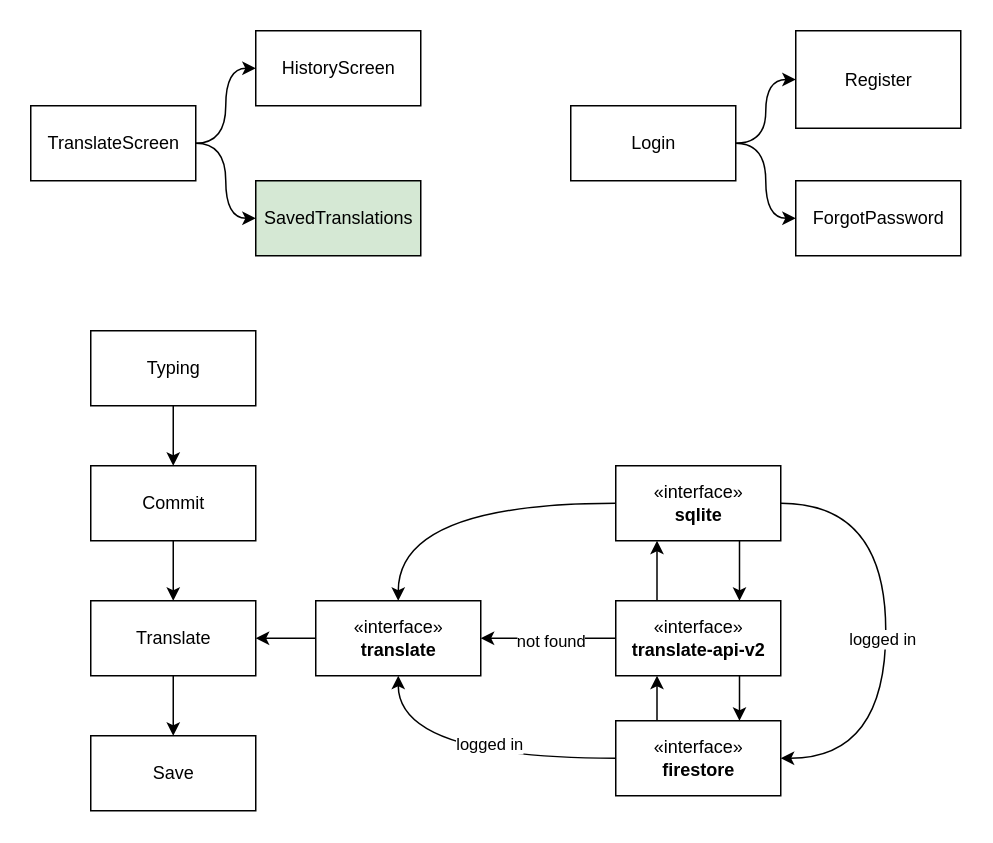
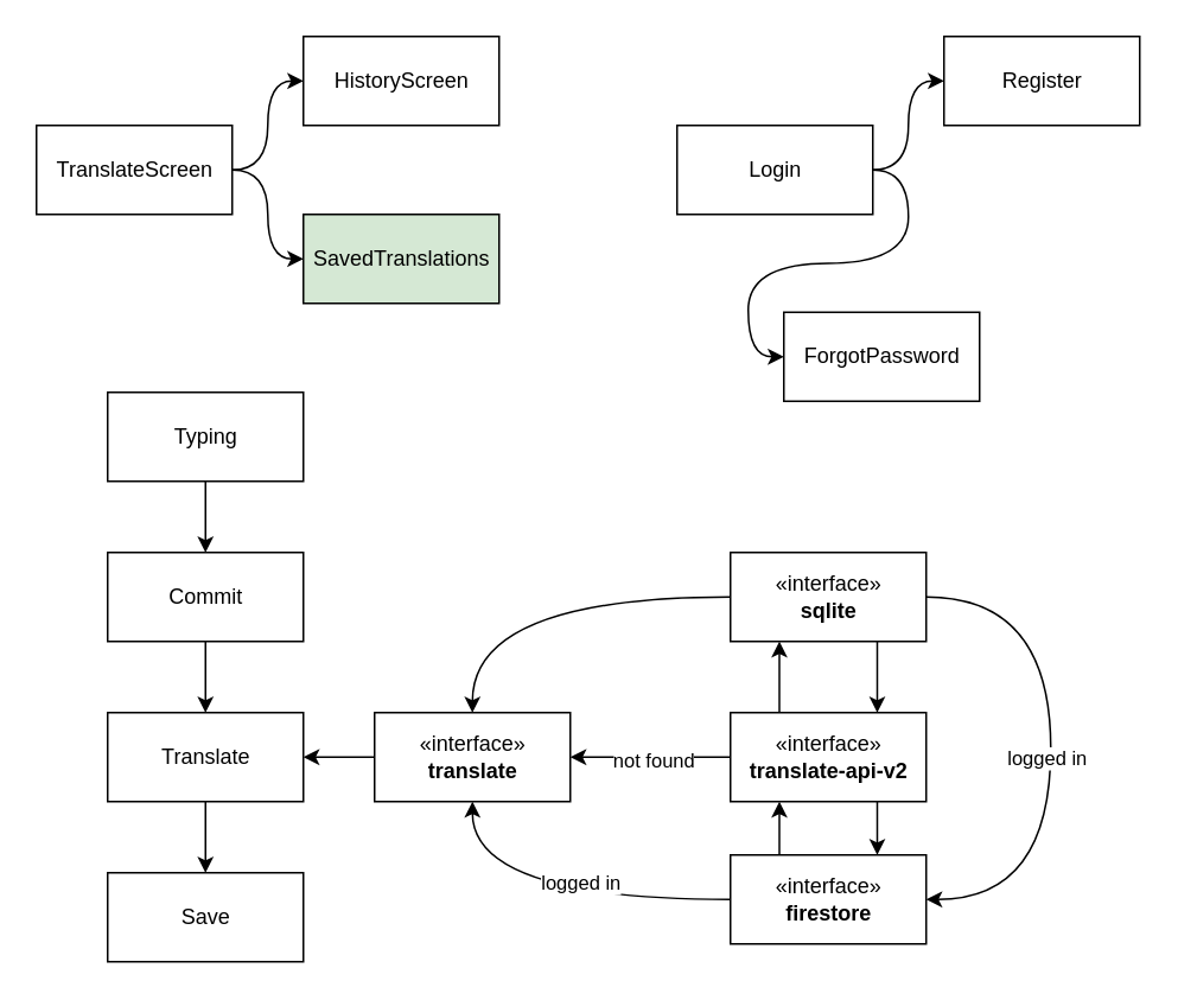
  <mxCell id="0" />
  <mxCell id="1" parent="0" />
  <mxCell id="2" style="edgeStyle=orthogonalEdgeStyle;rounded=0;orthogonalLoop=1;jettySize=auto;html=1;exitX=1;exitY=0.5;exitDx=0;exitDy=0;entryX=0;entryY=0.5;entryDx=0;entryDy=0;curved=1;" edge="1" parent="1" source="4" target="5"><mxGeometry relative="1" as="geometry" /></mxCell>
  <mxCell id="3" style="edgeStyle=orthogonalEdgeStyle;rounded=0;orthogonalLoop=1;jettySize=auto;html=1;entryX=0;entryY=0.5;entryDx=0;entryDy=0;curved=1;" edge="1" parent="1" source="4" target="6"><mxGeometry relative="1" as="geometry" /></mxCell>
  <mxCell id="4" value="&lt;div&gt;TranslateScreen&lt;/div&gt;" style="html=1;" vertex="1" parent="1"><mxGeometry x="20" y="70" width="110" height="50" as="geometry" /></mxCell>
  <mxCell id="5" value="HistoryScreen" style="html=1;" vertex="1" parent="1"><mxGeometry x="170" y="20" width="110" height="50" as="geometry" /></mxCell>
  <mxCell id="6" value="SavedTranslations" style="html=1;fillColor=#d5e8d4;" vertex="1" parent="1"><mxGeometry x="170" y="120" width="110" height="50" as="geometry" /></mxCell>
  <mxCell id="7" style="edgeStyle=orthogonalEdgeStyle;curved=1;rounded=0;orthogonalLoop=1;jettySize=auto;html=1;exitX=1;exitY=0.5;exitDx=0;exitDy=0;entryX=0;entryY=0.5;entryDx=0;entryDy=0;" edge="1" parent="1" source="9" target="10"><mxGeometry relative="1" as="geometry" /></mxCell>
  <mxCell id="8" style="edgeStyle=orthogonalEdgeStyle;curved=1;rounded=0;orthogonalLoop=1;jettySize=auto;html=1;exitX=1;exitY=0.5;exitDx=0;exitDy=0;entryX=0;entryY=0.5;entryDx=0;entryDy=0;" edge="1" parent="1" source="9" target="11"><mxGeometry relative="1" as="geometry" /></mxCell>
  <mxCell id="9" value="Login" style="html=1;" vertex="1" parent="1"><mxGeometry x="380" y="70" width="110" height="50" as="geometry" /></mxCell>
- <mxCell id="10" value="Register" style="html=1;" vertex="1" parent="1"><mxGeometry x="530" y="20" width="110" height="65" as="geometry" /></mxCell>
- <mxCell id="11" value="ForgotPassword" style="html=1;" vertex="1" parent="1"><mxGeometry x="530" y="120" width="110" height="50" as="geometry" /></mxCell>
+ <mxCell id="10" value="Register" style="html=1;" vertex="1" parent="1"><mxGeometry x="530" y="20" width="110" height="50" as="geometry" /></mxCell>
+ <mxCell id="11" value="ForgotPassword" style="html=1;" vertex="1" parent="1"><mxGeometry x="440" y="175" width="110" height="50" as="geometry" /></mxCell>
  <mxCell id="12" style="edgeStyle=orthogonalEdgeStyle;curved=1;rounded=0;orthogonalLoop=1;jettySize=auto;html=1;exitX=0.5;exitY=1;exitDx=0;exitDy=0;entryX=0.5;entryY=0;entryDx=0;entryDy=0;" edge="1" parent="1" source="13" target="15"><mxGeometry relative="1" as="geometry" /></mxCell>
  <mxCell id="13" value="Typing" style="html=1;" vertex="1" parent="1"><mxGeometry x="60" y="220" width="110" height="50" as="geometry" /></mxCell>
  <mxCell id="14" style="edgeStyle=orthogonalEdgeStyle;curved=1;rounded=0;orthogonalLoop=1;jettySize=auto;html=1;exitX=0.5;exitY=1;exitDx=0;exitDy=0;entryX=0.5;entryY=0;entryDx=0;entryDy=0;" edge="1" parent="1" source="15" target="17"><mxGeometry relative="1" as="geometry" /></mxCell>
  <mxCell id="15" value="Commit" style="html=1;" vertex="1" parent="1"><mxGeometry x="60" y="310" width="110" height="50" as="geometry" /></mxCell>
  <mxCell id="16" style="edgeStyle=orthogonalEdgeStyle;curved=1;rounded=0;orthogonalLoop=1;jettySize=auto;html=1;exitX=0.5;exitY=1;exitDx=0;exitDy=0;" edge="1" parent="1" source="17" target="18"><mxGeometry relative="1" as="geometry" /></mxCell>
  <mxCell id="17" value="Translate" style="html=1;" vertex="1" parent="1"><mxGeometry x="60" y="400" width="110" height="50" as="geometry" /></mxCell>
  <mxCell id="18" value="Save" style="html=1;" vertex="1" parent="1"><mxGeometry x="60" y="490" width="110" height="50" as="geometry" /></mxCell>
  <mxCell id="19" style="edgeStyle=orthogonalEdgeStyle;curved=1;rounded=0;orthogonalLoop=1;jettySize=auto;html=1;exitX=0.75;exitY=1;exitDx=0;exitDy=0;entryX=0.75;entryY=0;entryDx=0;entryDy=0;" edge="1" parent="1" source="23" target="32"><mxGeometry relative="1" as="geometry" /></mxCell>
  <mxCell id="20" style="edgeStyle=orthogonalEdgeStyle;curved=1;rounded=0;orthogonalLoop=1;jettySize=auto;html=1;exitX=1;exitY=0.5;exitDx=0;exitDy=0;entryX=1;entryY=0.5;entryDx=0;entryDy=0;" edge="1" parent="1" source="23" target="27"><mxGeometry relative="1" as="geometry"><Array as="points"><mxPoint x="590" y="335" /><mxPoint x="590" y="505" /></Array></mxGeometry></mxCell>
  <mxCell id="21" value="&lt;div&gt;logged in&lt;/div&gt;" style="edgeLabel;html=1;align=center;verticalAlign=middle;resizable=0;points=[];" vertex="1" connectable="0" parent="20"><mxGeometry x="0.058" y="-3" relative="1" as="geometry"><mxPoint y="-4" as="offset" /></mxGeometry></mxCell>
  <mxCell id="22" style="edgeStyle=orthogonalEdgeStyle;curved=1;rounded=0;orthogonalLoop=1;jettySize=auto;html=1;exitX=0;exitY=0.5;exitDx=0;exitDy=0;entryX=0.5;entryY=0;entryDx=0;entryDy=0;" edge="1" parent="1" source="23" target="34"><mxGeometry relative="1" as="geometry" /></mxCell>
  <mxCell id="23" value="«interface»&lt;br&gt;&lt;b&gt;sqlite&lt;/b&gt;" style="html=1;" vertex="1" parent="1"><mxGeometry x="410" y="310" width="110" height="50" as="geometry" /></mxCell>
  <mxCell id="24" style="edgeStyle=orthogonalEdgeStyle;curved=1;rounded=0;orthogonalLoop=1;jettySize=auto;html=1;exitX=0.25;exitY=0;exitDx=0;exitDy=0;entryX=0.25;entryY=1;entryDx=0;entryDy=0;" edge="1" parent="1" source="27" target="32"><mxGeometry relative="1" as="geometry" /></mxCell>
  <mxCell id="25" style="edgeStyle=orthogonalEdgeStyle;curved=1;rounded=0;orthogonalLoop=1;jettySize=auto;html=1;exitX=0;exitY=0.5;exitDx=0;exitDy=0;entryX=0.5;entryY=1;entryDx=0;entryDy=0;" edge="1" parent="1" source="27" target="34"><mxGeometry relative="1" as="geometry" /></mxCell>
  <mxCell id="26" value="logged in" style="edgeLabel;html=1;align=center;verticalAlign=middle;resizable=0;points=[];" vertex="1" connectable="0" parent="25"><mxGeometry x="-0.15" y="-10" relative="1" as="geometry"><mxPoint as="offset" /></mxGeometry></mxCell>
  <mxCell id="27" value="«interface»&lt;br&gt;&lt;b&gt;firestore&lt;/b&gt;" style="html=1;" vertex="1" parent="1"><mxGeometry x="410" y="480" width="110" height="50" as="geometry" /></mxCell>
  <mxCell id="28" style="edgeStyle=orthogonalEdgeStyle;curved=1;rounded=0;orthogonalLoop=1;jettySize=auto;html=1;exitX=0.25;exitY=0;exitDx=0;exitDy=0;entryX=0.25;entryY=1;entryDx=0;entryDy=0;" edge="1" parent="1" source="32" target="23"><mxGeometry relative="1" as="geometry" /></mxCell>
  <mxCell id="29" style="edgeStyle=orthogonalEdgeStyle;curved=1;rounded=0;orthogonalLoop=1;jettySize=auto;html=1;exitX=0.75;exitY=1;exitDx=0;exitDy=0;entryX=0.75;entryY=0;entryDx=0;entryDy=0;" edge="1" parent="1" source="32" target="27"><mxGeometry relative="1" as="geometry" /></mxCell>
  <mxCell id="30" style="edgeStyle=orthogonalEdgeStyle;curved=1;rounded=0;orthogonalLoop=1;jettySize=auto;html=1;exitX=0;exitY=0.5;exitDx=0;exitDy=0;entryX=1;entryY=0.5;entryDx=0;entryDy=0;" edge="1" parent="1" source="32" target="34"><mxGeometry relative="1" as="geometry"><Array as="points"><mxPoint x="370" y="425" /><mxPoint x="370" y="425" /></Array></mxGeometry></mxCell>
  <mxCell id="31" value="&lt;div&gt;not found&lt;/div&gt;" style="edgeLabel;html=1;align=center;verticalAlign=middle;resizable=0;points=[];" vertex="1" connectable="0" parent="30"><mxGeometry x="0.289" y="1" relative="1" as="geometry"><mxPoint x="14" as="offset" /></mxGeometry></mxCell>
  <mxCell id="32" value="«interface»&lt;br&gt;&lt;b&gt;translate-api-v2&lt;/b&gt;" style="html=1;" vertex="1" parent="1"><mxGeometry x="410" y="400" width="110" height="50" as="geometry" /></mxCell>
  <mxCell id="33" style="edgeStyle=orthogonalEdgeStyle;curved=1;rounded=0;orthogonalLoop=1;jettySize=auto;html=1;entryX=1;entryY=0.5;entryDx=0;entryDy=0;" edge="1" parent="1" source="34" target="17"><mxGeometry relative="1" as="geometry" /></mxCell>
  <mxCell id="34" value="«interface»&lt;br&gt;&lt;b&gt;translate&lt;/b&gt;" style="html=1;" vertex="1" parent="1"><mxGeometry x="210" y="400" width="110" height="50" as="geometry" /></mxCell>
